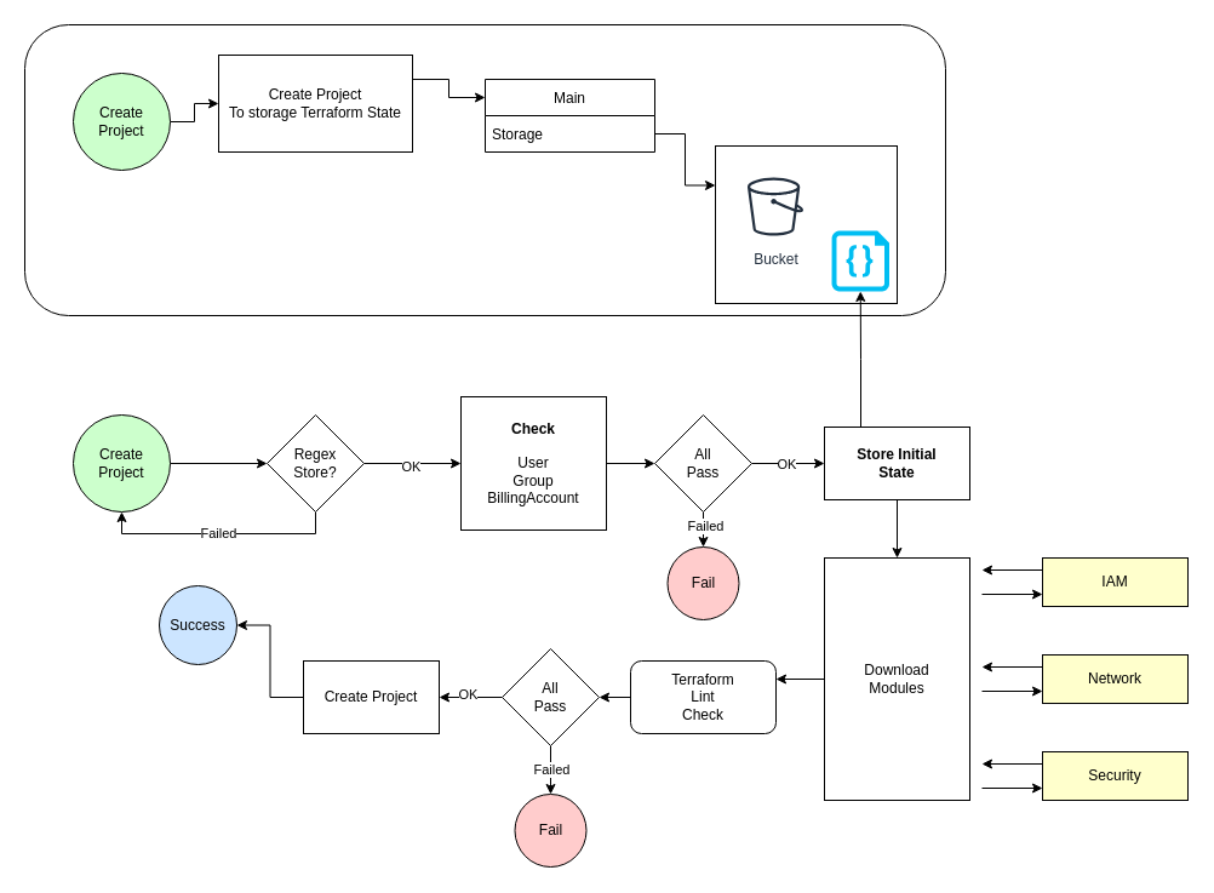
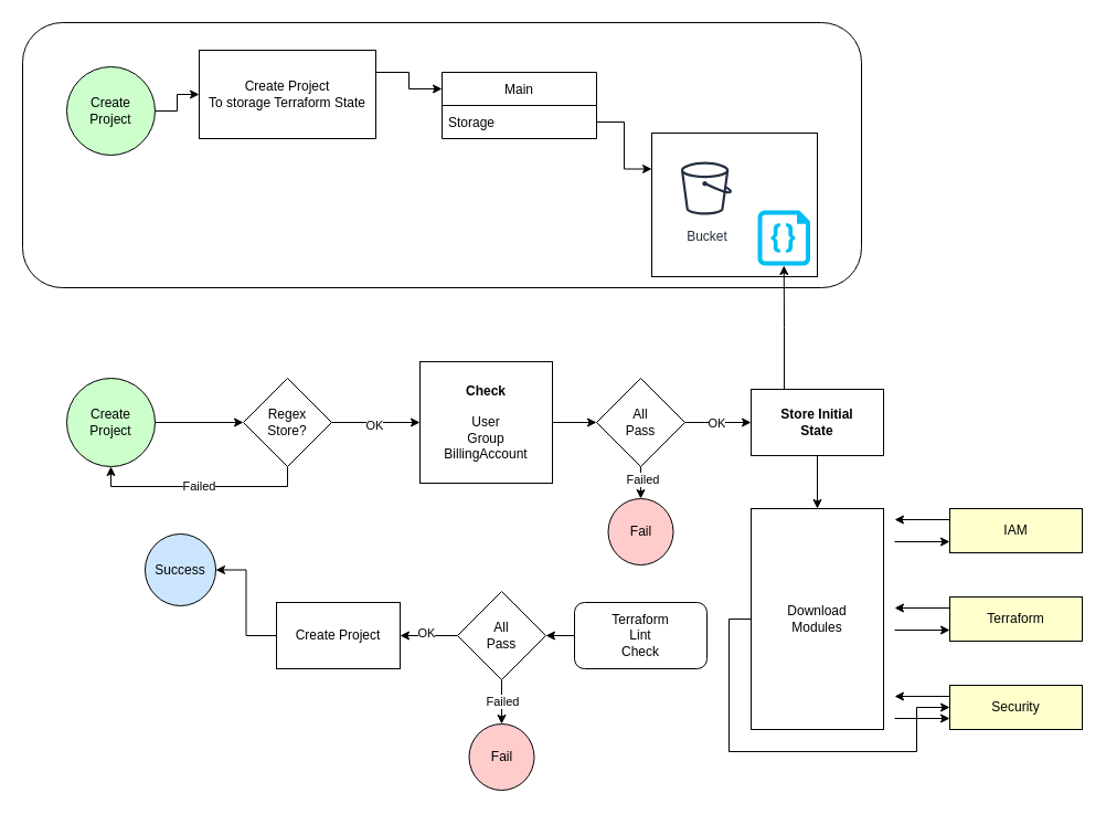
  <mxCell id="0" />
  <mxCell id="1" parent="0" />
  <mxCell id="2" value="" style="rounded=1;whiteSpace=wrap;html=1;" parent="1" vertex="1"><mxGeometry y="20" width="760" height="240" as="geometry" x="20" /></mxCell>
  <mxCell id="3" value="" style="rounded=0;whiteSpace=wrap;html=1;" parent="1" vertex="1"><mxGeometry x="590" y="120" width="150" height="130" as="geometry" /></mxCell>
  <mxCell id="4" value="" style="edgeStyle=orthogonalEdgeStyle;rounded=0;orthogonalLoop=1;jettySize=auto;html=1;" parent="1" source="5" target="9" edge="1"><mxGeometry relative="1" as="geometry" /></mxCell>
  <mxCell id="5" value="Create&lt;br&gt;Project" style="ellipse;whiteSpace=wrap;html=1;aspect=fixed;fillColor=#CCFFCC;" parent="1" vertex="1"><mxGeometry x="60" y="342" width="80" height="80" as="geometry" /></mxCell>
  <mxCell id="6" value="" style="edgeStyle=orthogonalEdgeStyle;rounded=0;orthogonalLoop=1;jettySize=auto;html=1;" parent="1" source="9" target="11" edge="1"><mxGeometry relative="1" as="geometry" /></mxCell>
  <mxCell id="7" value="OK" style="edgeLabel;html=1;align=center;verticalAlign=middle;resizable=0;points=[];" parent="6" vertex="1" connectable="0"><mxGeometry x="-0.05" y="-2" relative="1" as="geometry"><mxPoint as="offset" /></mxGeometry></mxCell>
  <mxCell id="8" value="Failed" style="edgeStyle=orthogonalEdgeStyle;rounded=0;orthogonalLoop=1;jettySize=auto;html=1;exitX=0.5;exitY=1;exitDx=0;exitDy=0;entryX=0.5;entryY=1;entryDx=0;entryDy=0;" parent="1" source="9" target="5" edge="1"><mxGeometry relative="1" as="geometry"><Array as="points"><mxPoint x="260" y="440" /><mxPoint x="100" y="440" /></Array></mxGeometry></mxCell>
  <mxCell id="9" value="Regex&lt;br&gt;Store?" style="rhombus;whiteSpace=wrap;html=1;" parent="1" vertex="1"><mxGeometry x="220" y="342" width="80" height="80" as="geometry" /></mxCell>
  <mxCell id="10" value="" style="edgeStyle=orthogonalEdgeStyle;rounded=0;orthogonalLoop=1;jettySize=auto;html=1;" parent="1" source="11" target="16" edge="1"><mxGeometry relative="1" as="geometry" /></mxCell>
  <mxCell id="11" value="&lt;b&gt;Check&lt;br&gt;&lt;/b&gt;&lt;br&gt;User&lt;br&gt;Group&lt;br&gt;BillingAccount" style="whiteSpace=wrap;html=1;" parent="1" vertex="1"><mxGeometry x="380" y="327" width="120" height="110" as="geometry" /></mxCell>
  <mxCell id="12" value="" style="edgeStyle=orthogonalEdgeStyle;rounded=0;orthogonalLoop=1;jettySize=auto;html=1;" parent="1" source="16" target="19" edge="1"><mxGeometry relative="1" as="geometry" /></mxCell>
  <mxCell id="13" value="OK" style="edgeLabel;html=1;align=center;verticalAlign=middle;resizable=0;points=[];" parent="12" vertex="1" connectable="0"><mxGeometry x="-0.067" relative="1" as="geometry"><mxPoint as="offset" /></mxGeometry></mxCell>
  <mxCell id="14" value="" style="edgeStyle=orthogonalEdgeStyle;rounded=0;orthogonalLoop=1;jettySize=auto;html=1;startArrow=none;startFill=0;endArrow=classic;endFill=1;" parent="1" source="16" target="41" edge="1"><mxGeometry relative="1" as="geometry" /></mxCell>
  <mxCell id="15" value="Failed" style="edgeLabel;html=1;align=center;verticalAlign=middle;resizable=0;points=[];" parent="14" vertex="1" connectable="0"><mxGeometry x="0.294" y="1" relative="1" as="geometry"><mxPoint as="offset" /></mxGeometry></mxCell>
  <mxCell id="16" value="All&lt;br&gt;Pass" style="rhombus;whiteSpace=wrap;html=1;" parent="1" vertex="1"><mxGeometry x="540" y="342" width="80" height="80" as="geometry" /></mxCell>
  <mxCell id="17" value="" style="edgeStyle=orthogonalEdgeStyle;rounded=0;orthogonalLoop=1;jettySize=auto;html=1;" parent="1" source="19" target="21" edge="1"><mxGeometry relative="1" as="geometry" /></mxCell>
  <mxCell id="18" style="edgeStyle=orthogonalEdgeStyle;rounded=0;orthogonalLoop=1;jettySize=auto;html=1;exitX=0.25;exitY=0;exitDx=0;exitDy=0;entryX=0.5;entryY=1;entryDx=0;entryDy=0;entryPerimeter=0;startArrow=none;startFill=0;endArrow=classic;endFill=1;" parent="1" source="19" target="47" edge="1"><mxGeometry relative="1" as="geometry" /></mxCell>
  <mxCell id="19" value="&lt;b&gt;Store Initial&lt;br&gt;State&lt;/b&gt;" style="whiteSpace=wrap;html=1;" parent="1" vertex="1"><mxGeometry x="680" y="352" width="120" height="60" as="geometry" /></mxCell>
- <mxCell id="20" style="edgeStyle=orthogonalEdgeStyle;rounded=0;orthogonalLoop=1;jettySize=auto;html=1;exitX=0;exitY=0.5;exitDx=0;exitDy=0;entryX=1;entryY=0.25;entryDx=0;entryDy=0;startArrow=none;startFill=0;endArrow=classic;endFill=1;" parent="1" source="21" target="32" edge="1"><mxGeometry relative="1" as="geometry" /></mxCell>
+ <mxCell id="20" style="edgeStyle=orthogonalEdgeStyle;rounded=0;orthogonalLoop=1;jettySize=auto;html=1;exitX=0;exitY=0.5;exitDx=0;exitDy=0;startArrow=none;startFill=0;endArrow=classic;endFill=1;" parent="1" source="21" target="30" edge="1"><mxGeometry relative="1" as="geometry" /></mxCell>
  <mxCell id="21" value="Download&lt;br&gt;Modules" style="whiteSpace=wrap;html=1;" parent="1" vertex="1"><mxGeometry x="680" y="460" width="120" height="200" as="geometry" /></mxCell>
  <mxCell id="22" style="edgeStyle=orthogonalEdgeStyle;rounded=0;orthogonalLoop=1;jettySize=auto;html=1;exitX=0;exitY=0.25;exitDx=0;exitDy=0;" parent="1" source="24" edge="1"><mxGeometry relative="1" as="geometry"><mxPoint x="810" y="470" as="targetPoint" /></mxGeometry></mxCell>
  <mxCell id="23" style="edgeStyle=orthogonalEdgeStyle;rounded=0;orthogonalLoop=1;jettySize=auto;html=1;exitX=0;exitY=0.75;exitDx=0;exitDy=0;endArrow=none;endFill=0;startArrow=classic;startFill=1;" parent="1" source="24" edge="1"><mxGeometry relative="1" as="geometry"><mxPoint x="810" y="490" as="targetPoint" /></mxGeometry></mxCell>
  <mxCell id="24" value="IAM" style="rounded=0;whiteSpace=wrap;html=1;fillColor=#FFFFCC;" parent="1" vertex="1"><mxGeometry x="860" y="460" width="120" height="40" as="geometry" /></mxCell>
  <mxCell id="25" style="edgeStyle=orthogonalEdgeStyle;rounded=0;orthogonalLoop=1;jettySize=auto;html=1;exitX=0;exitY=0.25;exitDx=0;exitDy=0;" parent="1" source="27" edge="1"><mxGeometry relative="1" as="geometry"><mxPoint x="810" y="550" as="targetPoint" /></mxGeometry></mxCell>
  <mxCell id="26" style="edgeStyle=orthogonalEdgeStyle;rounded=0;orthogonalLoop=1;jettySize=auto;html=1;exitX=0;exitY=0.75;exitDx=0;exitDy=0;startArrow=classic;startFill=1;endArrow=none;endFill=0;" parent="1" source="27" edge="1"><mxGeometry relative="1" as="geometry"><mxPoint x="810" y="570" as="targetPoint" /></mxGeometry></mxCell>
- <mxCell id="27" value="Network" style="rounded=0;whiteSpace=wrap;html=1;fillColor=#FFFFCC;" parent="1" vertex="1"><mxGeometry x="860" y="540" width="120" height="40" as="geometry" /></mxCell>
+ <mxCell id="27" value="Terraform" style="rounded=0;whiteSpace=wrap;html=1;fillColor=#FFFFCC;" parent="1" vertex="1"><mxGeometry x="860" y="540" width="120" height="40" as="geometry" /></mxCell>
  <mxCell id="28" style="edgeStyle=orthogonalEdgeStyle;rounded=0;orthogonalLoop=1;jettySize=auto;html=1;exitX=0;exitY=0.25;exitDx=0;exitDy=0;" parent="1" source="30" edge="1"><mxGeometry relative="1" as="geometry"><mxPoint x="810" y="630" as="targetPoint" /></mxGeometry></mxCell>
  <mxCell id="29" style="edgeStyle=orthogonalEdgeStyle;rounded=0;orthogonalLoop=1;jettySize=auto;html=1;exitX=0;exitY=0.75;exitDx=0;exitDy=0;startArrow=classic;startFill=1;endArrow=none;endFill=0;" parent="1" source="30" edge="1"><mxGeometry relative="1" as="geometry"><mxPoint x="810" y="650" as="targetPoint" /></mxGeometry></mxCell>
  <mxCell id="30" value="Security" style="rounded=0;whiteSpace=wrap;html=1;fillColor=#FFFFCC;" parent="1" vertex="1"><mxGeometry x="860" y="620" width="120" height="40" as="geometry" /></mxCell>
  <mxCell id="31" value="" style="edgeStyle=orthogonalEdgeStyle;rounded=0;orthogonalLoop=1;jettySize=auto;html=1;startArrow=none;startFill=0;endArrow=classic;endFill=1;" parent="1" source="32" target="37" edge="1"><mxGeometry relative="1" as="geometry" /></mxCell>
  <mxCell id="32" value="Terraform&lt;br&gt;Lint&lt;br&gt;Check" style="whiteSpace=wrap;html=1;rounded=1;" parent="1" vertex="1"><mxGeometry x="520" y="545" width="120" height="60" as="geometry" /></mxCell>
  <mxCell id="33" value="" style="edgeStyle=orthogonalEdgeStyle;rounded=0;orthogonalLoop=1;jettySize=auto;html=1;startArrow=none;startFill=0;endArrow=classic;endFill=1;" parent="1" source="37" target="38" edge="1"><mxGeometry relative="1" as="geometry" /></mxCell>
  <mxCell id="34" value="Failed" style="edgeLabel;html=1;align=center;verticalAlign=middle;resizable=0;points=[];" parent="33" vertex="1" connectable="0"><mxGeometry x="-0.05" relative="1" as="geometry"><mxPoint as="offset" /></mxGeometry></mxCell>
  <mxCell id="35" value="" style="edgeStyle=orthogonalEdgeStyle;rounded=0;orthogonalLoop=1;jettySize=auto;html=1;startArrow=none;startFill=0;endArrow=classic;endFill=1;" parent="1" source="37" target="40" edge="1"><mxGeometry relative="1" as="geometry" /></mxCell>
  <mxCell id="36" value="OK" style="edgeLabel;html=1;align=center;verticalAlign=middle;resizable=0;points=[];" parent="35" vertex="1" connectable="0"><mxGeometry x="0.111" y="-3" relative="1" as="geometry"><mxPoint as="offset" /></mxGeometry></mxCell>
  <mxCell id="37" value="All&lt;br&gt;Pass" style="rhombus;whiteSpace=wrap;html=1;" parent="1" vertex="1"><mxGeometry x="414" y="535" width="80" height="80" as="geometry" /></mxCell>
  <mxCell id="38" value="Fail" style="ellipse;whiteSpace=wrap;html=1;fillColor=#FFCCCC;" parent="1" vertex="1"><mxGeometry x="424.5" y="655" width="59" height="60" as="geometry" /></mxCell>
  <mxCell id="39" value="" style="edgeStyle=orthogonalEdgeStyle;rounded=0;orthogonalLoop=1;jettySize=auto;html=1;startArrow=none;startFill=0;endArrow=classic;endFill=1;" parent="1" source="40" target="42" edge="1"><mxGeometry relative="1" as="geometry" /></mxCell>
  <mxCell id="40" value="Create Project" style="whiteSpace=wrap;html=1;" parent="1" vertex="1"><mxGeometry x="250" y="545" width="112" height="60" as="geometry" /></mxCell>
  <mxCell id="41" value="Fail" style="ellipse;whiteSpace=wrap;html=1;fillColor=#FFCCCC;" parent="1" vertex="1"><mxGeometry x="550.5" y="451" width="59" height="60" as="geometry" /></mxCell>
  <mxCell id="42" value="Success" style="ellipse;whiteSpace=wrap;html=1;fillColor=#CCE5FF;" parent="1" vertex="1"><mxGeometry x="131" y="483" width="64" height="65" as="geometry" /></mxCell>
  <mxCell id="43" style="edgeStyle=orthogonalEdgeStyle;rounded=0;orthogonalLoop=1;jettySize=auto;html=1;exitX=1;exitY=0.5;exitDx=0;exitDy=0;entryX=0;entryY=0.5;entryDx=0;entryDy=0;startArrow=none;startFill=0;endArrow=classic;endFill=1;" parent="1" source="44" target="46" edge="1"><mxGeometry relative="1" as="geometry" /></mxCell>
  <mxCell id="44" value="Create&lt;br&gt;Project" style="ellipse;whiteSpace=wrap;html=1;aspect=fixed;fillColor=#CCFFCC;" parent="1" vertex="1"><mxGeometry x="60" y="60" width="80" height="80" as="geometry" /></mxCell>
  <mxCell id="45" style="edgeStyle=orthogonalEdgeStyle;rounded=0;orthogonalLoop=1;jettySize=auto;html=1;exitX=1;exitY=0.25;exitDx=0;exitDy=0;entryX=0;entryY=0.25;entryDx=0;entryDy=0;" edge="1" parent="1" source="46" target="49"><mxGeometry relative="1" as="geometry" /></mxCell>
  <mxCell id="46" value="Create Project&lt;br&gt;To storage Terraform State" style="rounded=0;whiteSpace=wrap;html=1;" parent="1" vertex="1"><mxGeometry x="180" y="45" width="160" height="80" as="geometry" /></mxCell>
  <mxCell id="47" value="" style="verticalLabelPosition=bottom;html=1;verticalAlign=top;align=center;strokeColor=none;fillColor=#00BEF2;shape=mxgraph.azure.code_file;pointerEvents=1;" parent="1" vertex="1"><mxGeometry x="686" y="190" width="47.5" height="50" as="geometry" /></mxCell>
  <mxCell id="48" value="Bucket" style="sketch=0;outlineConnect=0;fontColor=#232F3E;gradientColor=none;strokeColor=#232F3E;fillColor=#ffffff;dashed=0;verticalLabelPosition=bottom;verticalAlign=top;align=center;html=1;fontSize=12;fontStyle=0;aspect=fixed;shape=mxgraph.aws4.resourceIcon;resIcon=mxgraph.aws4.bucket;" parent="1" vertex="1"><mxGeometry x="609.5" y="140" width="60" height="60" as="geometry" /></mxCell>
  <mxCell id="49" value="Main" style="swimlane;fontStyle=0;childLayout=stackLayout;horizontal=1;startSize=30;horizontalStack=0;resizeParent=1;resizeParentMax=0;resizeLast=0;collapsible=1;marginBottom=0;" vertex="1" parent="1"><mxGeometry x="400" y="65" width="140" height="60" as="geometry"><mxRectangle x="380" y="-235" width="70" height="30" as="alternateBounds" /></mxGeometry></mxCell>
  <mxCell id="50" value="Storage" style="text;strokeColor=none;fillColor=none;align=left;verticalAlign=middle;spacingLeft=4;spacingRight=4;overflow=hidden;points=[[0,0.5],[1,0.5]];portConstraint=eastwest;rotatable=0;" vertex="1" parent="49"><mxGeometry y="30" width="140" height="30" as="geometry" /></mxCell>
  <mxCell id="51" style="edgeStyle=orthogonalEdgeStyle;rounded=0;orthogonalLoop=1;jettySize=auto;html=1;exitX=1;exitY=0.5;exitDx=0;exitDy=0;entryX=0;entryY=0.25;entryDx=0;entryDy=0;" edge="1" parent="1" source="50" target="3"><mxGeometry relative="1" as="geometry" /></mxCell>
